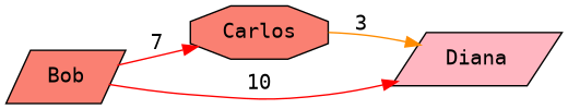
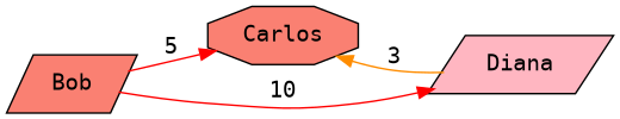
  digraph {
    fontname="DejaVu Sans Mono"
    rankdir=LR
    node [fillcolor=salmon fontname="DejaVu Sans Mono" shape=parallelogram style=filled]
    edge [color=red fontname="DejaVu Sans Mono"]
    Carlos [shape=octagon]
    Diana [fillcolor=lightpink]
    Bob
-   Carlos -> Diana [color=darkorange label=3]
-   Bob -> Carlos [label=7]
+   Diana -> Carlos [color=darkorange label=3]
+   Bob -> Carlos [label=5]
    Bob -> Diana [label=10]
  }
